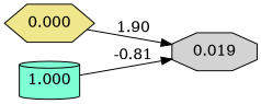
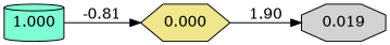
  digraph {
    rankdir=LR
    node [style=filled]
    n1 [fillcolor=khaki label=0.000 shape=hexagon]
    n2 [fillcolor=lightgrey label=0.019 shape=octagon]
    n3 [fillcolor=aquamarine label=1.000 shape=cylinder]
    n1 -> n2 [label=1.90]
-   n3 -> n2 [label=-0.81]
+   n3 -> n1 [label=-0.81]
  }
